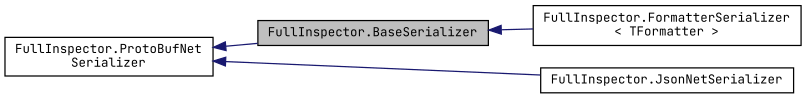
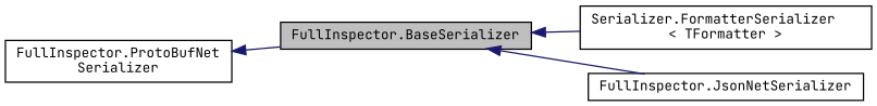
  digraph {
    fontname="JetBrains Mono"
    rankdir=LR
    node [color=black fillcolor=white fontname="JetBrains Mono" fontsize=10 shape=record style=filled]
    edge [color=midnightblue dir=back fontname="JetBrains Mono" fontsize=10 labelfontname=Helvetica labelfontsize=10 style=solid]
    n1 [fillcolor=grey75 fontcolor=black height=0.2 label="FullInspector.BaseSerializer" width=0.4]
-   n2 [height=0.2 label="FullInspector.FormatterSerializer\l\< TFormatter \>" width=0.4]
+   n2 [height=0.2 label="Serializer.FormatterSerializer\l\< TFormatter \>" width=0.4]
    n3 [height=0.2 label="FullInspector.JsonNetSerializer" width=0.4]
    n4 [height=0.2 label="FullInspector.ProtoBufNet\lSerializer" width=0.4]
    n1 -> n2
-   n4 -> n3
+   n1 -> n3
    n4 -> n1
  }
